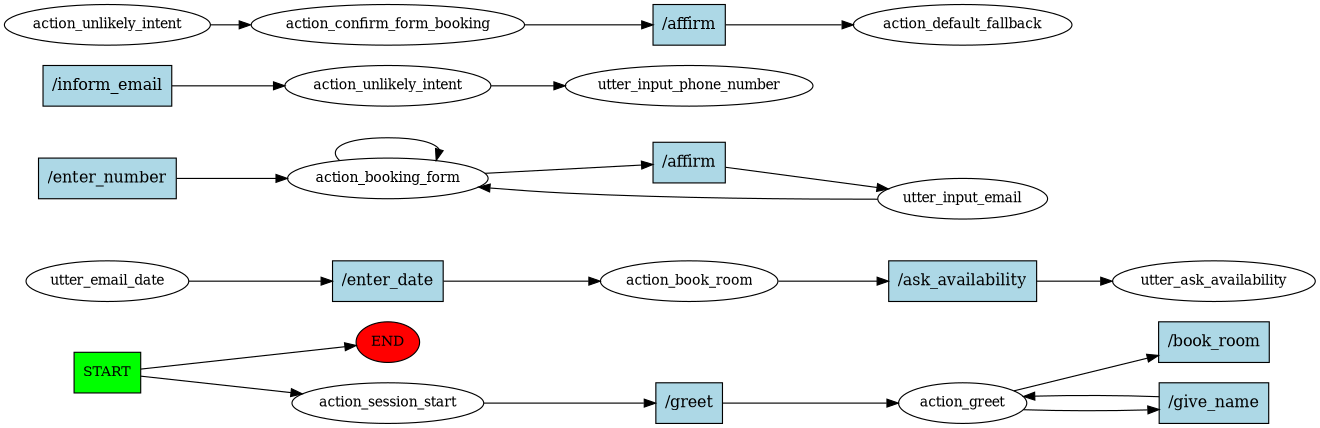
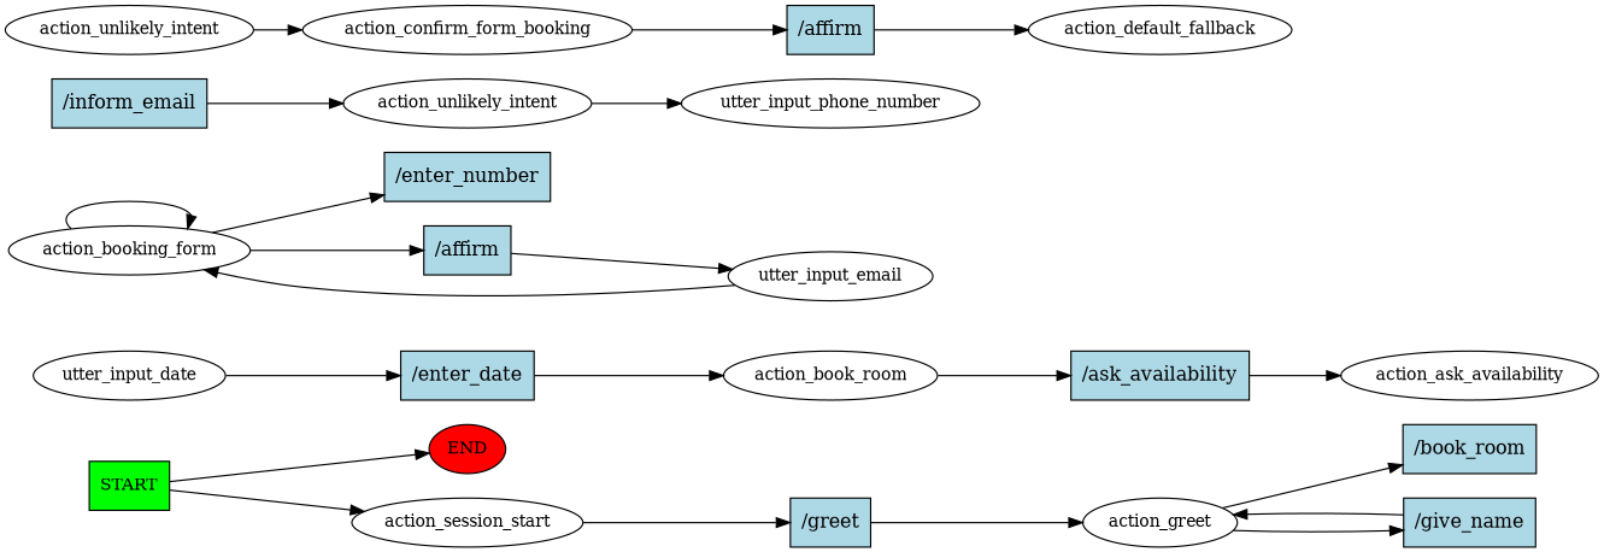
  digraph {
    rankdir=LR
    node [fontsize=12]
    n1 [fillcolor=green label=START shape=box style=filled]
    n2 [fillcolor=red label=END style=filled]
    n3 [label=action_session_start]
    n4 [fillcolor=lightblue label="/greet" shape=rect style=filled fontsize=""]
    n5 [label=action_greet]
    n6 [fillcolor=lightblue label="/book_room" shape=rect style=filled fontsize=""]
    n7 [fillcolor=lightblue label="/give_name" shape=rect style=filled fontsize=""]
-   n8 [label=utter_email_date]
+   n8 [label=utter_input_date]
    n9 [fillcolor=lightblue label="/enter_date" shape=rect style=filled fontsize=""]
    n10 [label=action_book_room]
    n11 [fillcolor=lightblue label="/ask_availability" shape=rect style=filled fontsize=""]
-   n12 [label=utter_ask_availability]
+   n12 [label=action_ask_availability]
    n13 [fillcolor=lightblue label="/enter_number" shape=rect style=filled fontsize=""]
    n14 [label=action_booking_form]
    n15 [fillcolor=lightblue label="/affirm" shape=rect style=filled fontsize=""]
    n16 [label=utter_input_email]
    n17 [fillcolor=lightblue label="/inform_email" shape=rect style=filled fontsize=""]
    n18 [label=action_unlikely_intent]
    n19 [label=utter_input_phone_number]
    n20 [label=action_unlikely_intent]
    n21 [label=action_confirm_form_booking]
    n22 [fillcolor=lightblue label="/affirm" shape=rect style=filled fontsize=""]
    n23 [label=action_default_fallback]
    n1 -> n2
    n1 -> n3
    n3 -> n4
    n4 -> n5
    n5 -> n6
    n5 -> n7
    n7 -> n5
    n8 -> n9
    n9 -> n10
    n10 -> n11
    n11 -> n12
-   n13 -> n14
+   n14 -> n13
    n14 -> n14
    n14 -> n15
    n15 -> n16
    n16 -> n14
    n17 -> n18
    n18 -> n19
    n20 -> n21
    n21 -> n22
    n22 -> n23
  }
